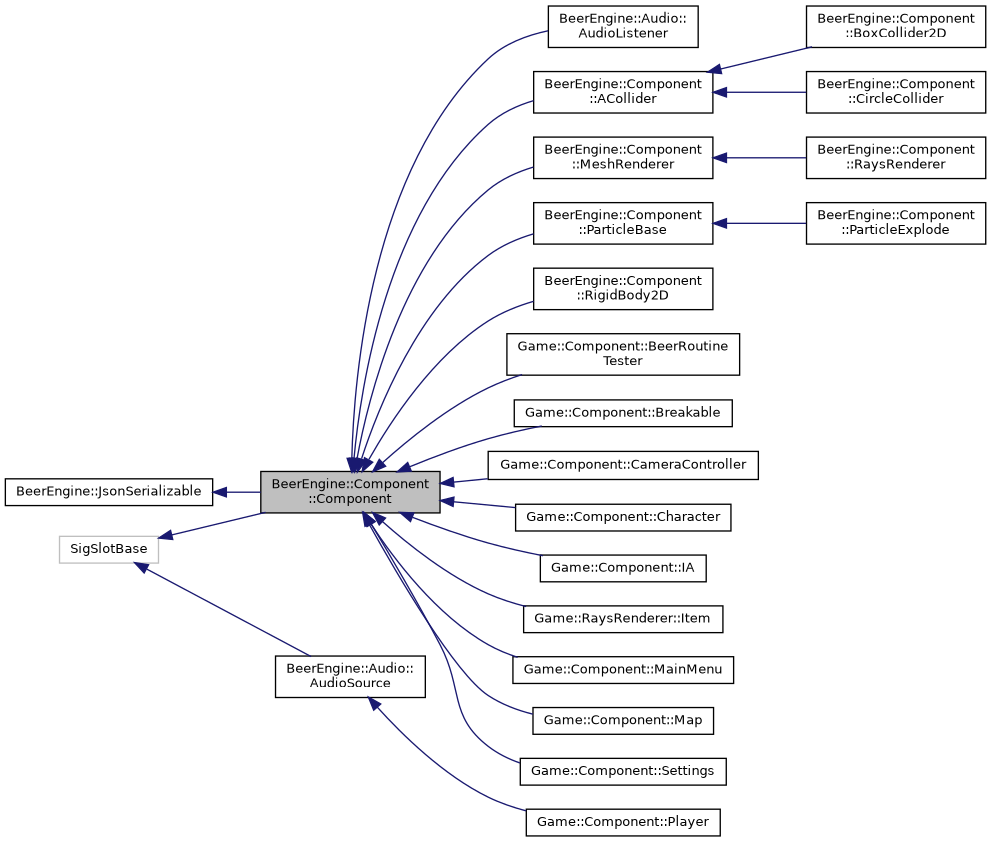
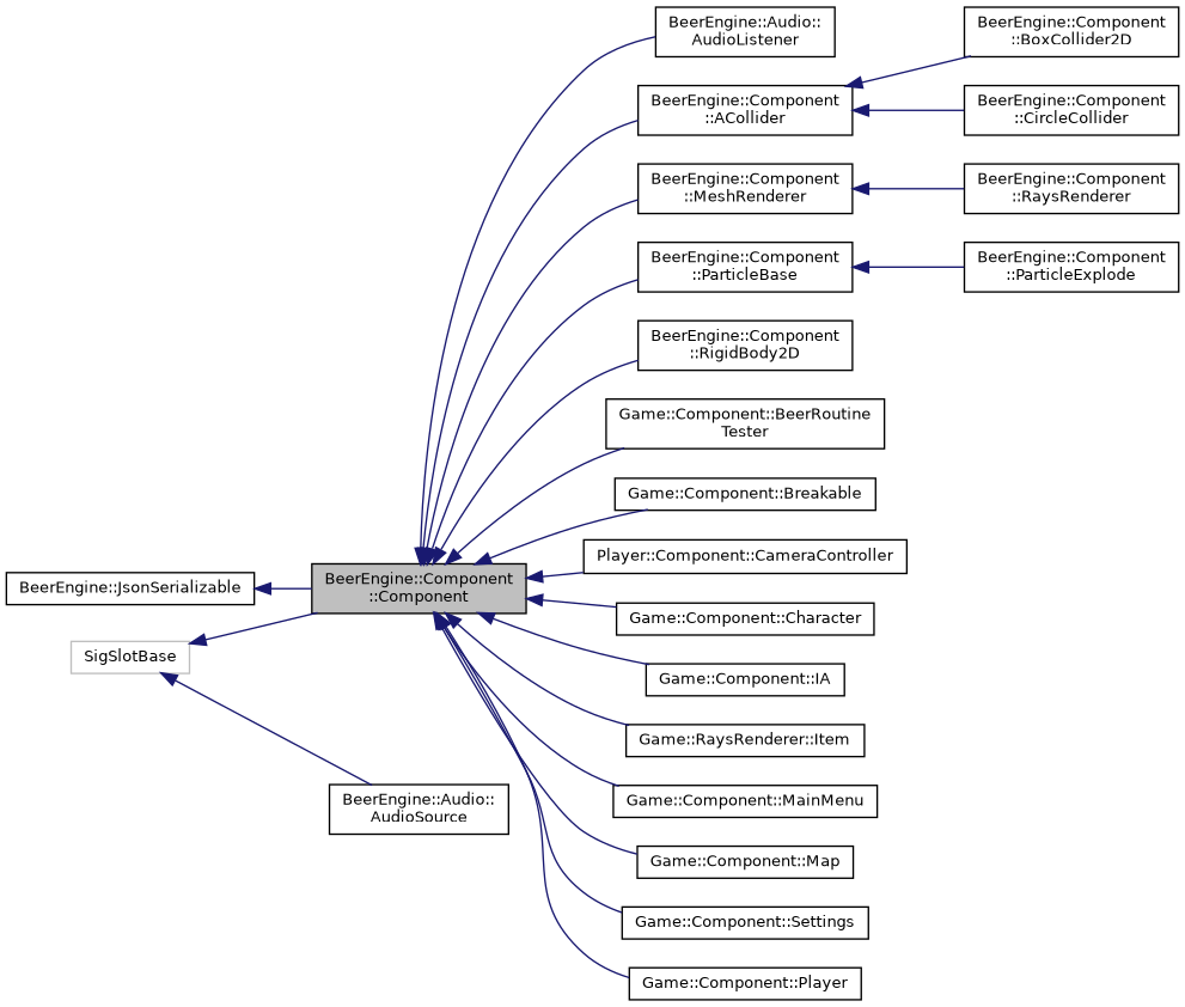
  digraph {
    rankdir=LR
    node [color=black fillcolor=white fontname=Helvetica fontsize=10 shape=record style=filled]
    edge [color=midnightblue dir=back fontname=Helvetica fontsize=10 labelfontname=Helvetica labelfontsize=10 style=solid]
    n1 [fillcolor=grey75 fontcolor=black height=0.2 label="BeerEngine::Component\l::Component" width=0.4]
    n2 [height=0.2 label="BeerEngine::Audio::\lAudioListener" width=0.4]
    n3 [height=0.2 label="BeerEngine::Component\l::ACollider" width=0.4]
    n4 [height=0.2 label="BeerEngine::Component\l::MeshRenderer" width=0.4]
    n5 [height=0.2 label="BeerEngine::Component\l::ParticleBase" width=0.4]
    n6 [height=0.2 label="BeerEngine::Component\l::RigidBody2D" width=0.4]
    n7 [height=0.2 label="Game::Component::BeerRoutine\lTester" width=0.4]
    n8 [height=0.2 label="Game::Component::Breakable" width=0.4]
-   n9 [height=0.2 label="Game::Component::CameraController" width=0.4]
+   n9 [height=0.2 label="Player::Component::CameraController" width=0.4]
    n10 [height=0.2 label="Game::Component::Character" width=0.4]
    n11 [height=0.2 label="Game::Component::IA" width=0.4]
    n12 [height=0.2 label="Game::RaysRenderer::Item" width=0.4]
    n13 [height=0.2 label="Game::Component::MainMenu" width=0.4]
    n14 [height=0.2 label="Game::Component::Map" width=0.4]
    n15 [height=0.2 label="Game::Component::Player" width=0.4]
    n16 [height=0.2 label="Game::Component::Settings" width=0.4]
    n17 [height=0.2 label="BeerEngine::Audio::\lAudioSource" width=0.4]
    n18 [height=0.2 label="BeerEngine::Component\l::BoxCollider2D" width=0.4]
    n19 [height=0.2 label="BeerEngine::Component\l::CircleCollider" width=0.4]
    n20 [height=0.2 label="BeerEngine::Component\l::RaysRenderer" width=0.4]
    n21 [height=0.2 label="BeerEngine::Component\l::ParticleExplode" width=0.4]
    n22 [height=0.2 label="BeerEngine::JsonSerializable" width=0.4]
    n23 [color=grey75 height=0.2 label=SigSlotBase width=0.4]
    n1 -> n2
    n1 -> n3
    n1 -> n4
    n1 -> n5
    n1 -> n6
    n1 -> n7
    n1 -> n8
    n1 -> n9
    n1 -> n10
    n1 -> n11
    n1 -> n12
    n1 -> n13
    n1 -> n14
-   n17 -> n15
+   n1 -> n15
    n1 -> n16
    n3 -> n18
    n3 -> n19
    n4 -> n20
    n5 -> n21
    n22 -> n1
    n23 -> n1
    n23 -> n17
  }
